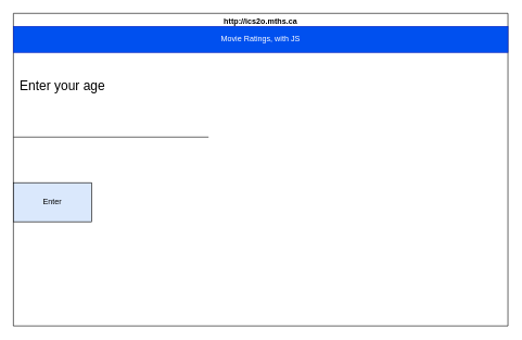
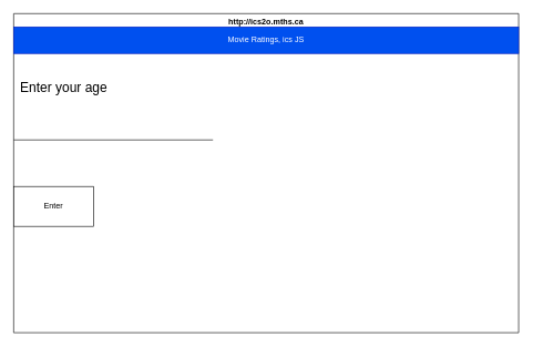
  <mxCell id="0" />
  <mxCell id="1" parent="0" />
  <mxCell id="2" value="http://ics2o.mths.ca" style="swimlane;whiteSpace=wrap;html=1;" parent="1" vertex="1"><mxGeometry x="20" y="20" width="760" height="480" as="geometry" /></mxCell>
- <mxCell id="3" value="Movie Ratings, with JS" style="whiteSpace=wrap;html=1;fillColor=#0050ef;fontColor=#ffffff;strokeColor=#001DBC;" vertex="1" parent="2"><mxGeometry y="20" width="760" height="40" as="geometry" /></mxCell>
+ <mxCell id="3" value="Movie Ratings, ics JS" style="whiteSpace=wrap;html=1;fillColor=#0050ef;fontColor=#ffffff;strokeColor=#001DBC;" vertex="1" parent="2"><mxGeometry y="20" width="760" height="40" as="geometry" /></mxCell>
  <mxCell id="4" value="&lt;span style=&quot;font-family: Helvetica, Arial, sans-serif; font-size: 17px; text-align: start;&quot;&gt;&lt;font color=&quot;#ffffff&quot; style=&quot;font-size: 17px;&quot;&gt;You can watch PG-13 rated movies alone.&lt;/font&gt;&lt;/span&gt;" style="text;html=1;align=center;verticalAlign=middle;resizable=0;points=[];autosize=1;strokeColor=none;fillColor=none;fontSize=17;" vertex="1" parent="2"><mxGeometry y="370" width="340" height="30" as="geometry" /></mxCell>
  <mxCell id="5" value="&lt;font style=&quot;font-size: 20px;&quot;&gt;Enter your age&lt;/font&gt;" style="text;html=1;align=center;verticalAlign=middle;resizable=0;points=[];autosize=1;strokeColor=none;fillColor=none;" vertex="1" parent="2"><mxGeometry y="90" width="150" height="40" as="geometry" /></mxCell>
  <mxCell id="6" value="" style="endArrow=none;html=1;fontColor=#FFFFFF;" edge="1" parent="2"><mxGeometry width="50" height="50" relative="1" as="geometry"><mxPoint y="190" as="sourcePoint" /><mxPoint x="300" y="190" as="targetPoint" /></mxGeometry></mxCell>
- <mxCell id="7" value="Enter" style="whiteSpace=wrap;html=1;fillColor=#dae8fc;" vertex="1" parent="2"><mxGeometry y="260" width="120" height="60" as="geometry" /></mxCell>
+ <mxCell id="7" value="Enter" style="whiteSpace=wrap;html=1;" vertex="1" parent="2"><mxGeometry y="260" width="120" height="60" as="geometry" /></mxCell>
